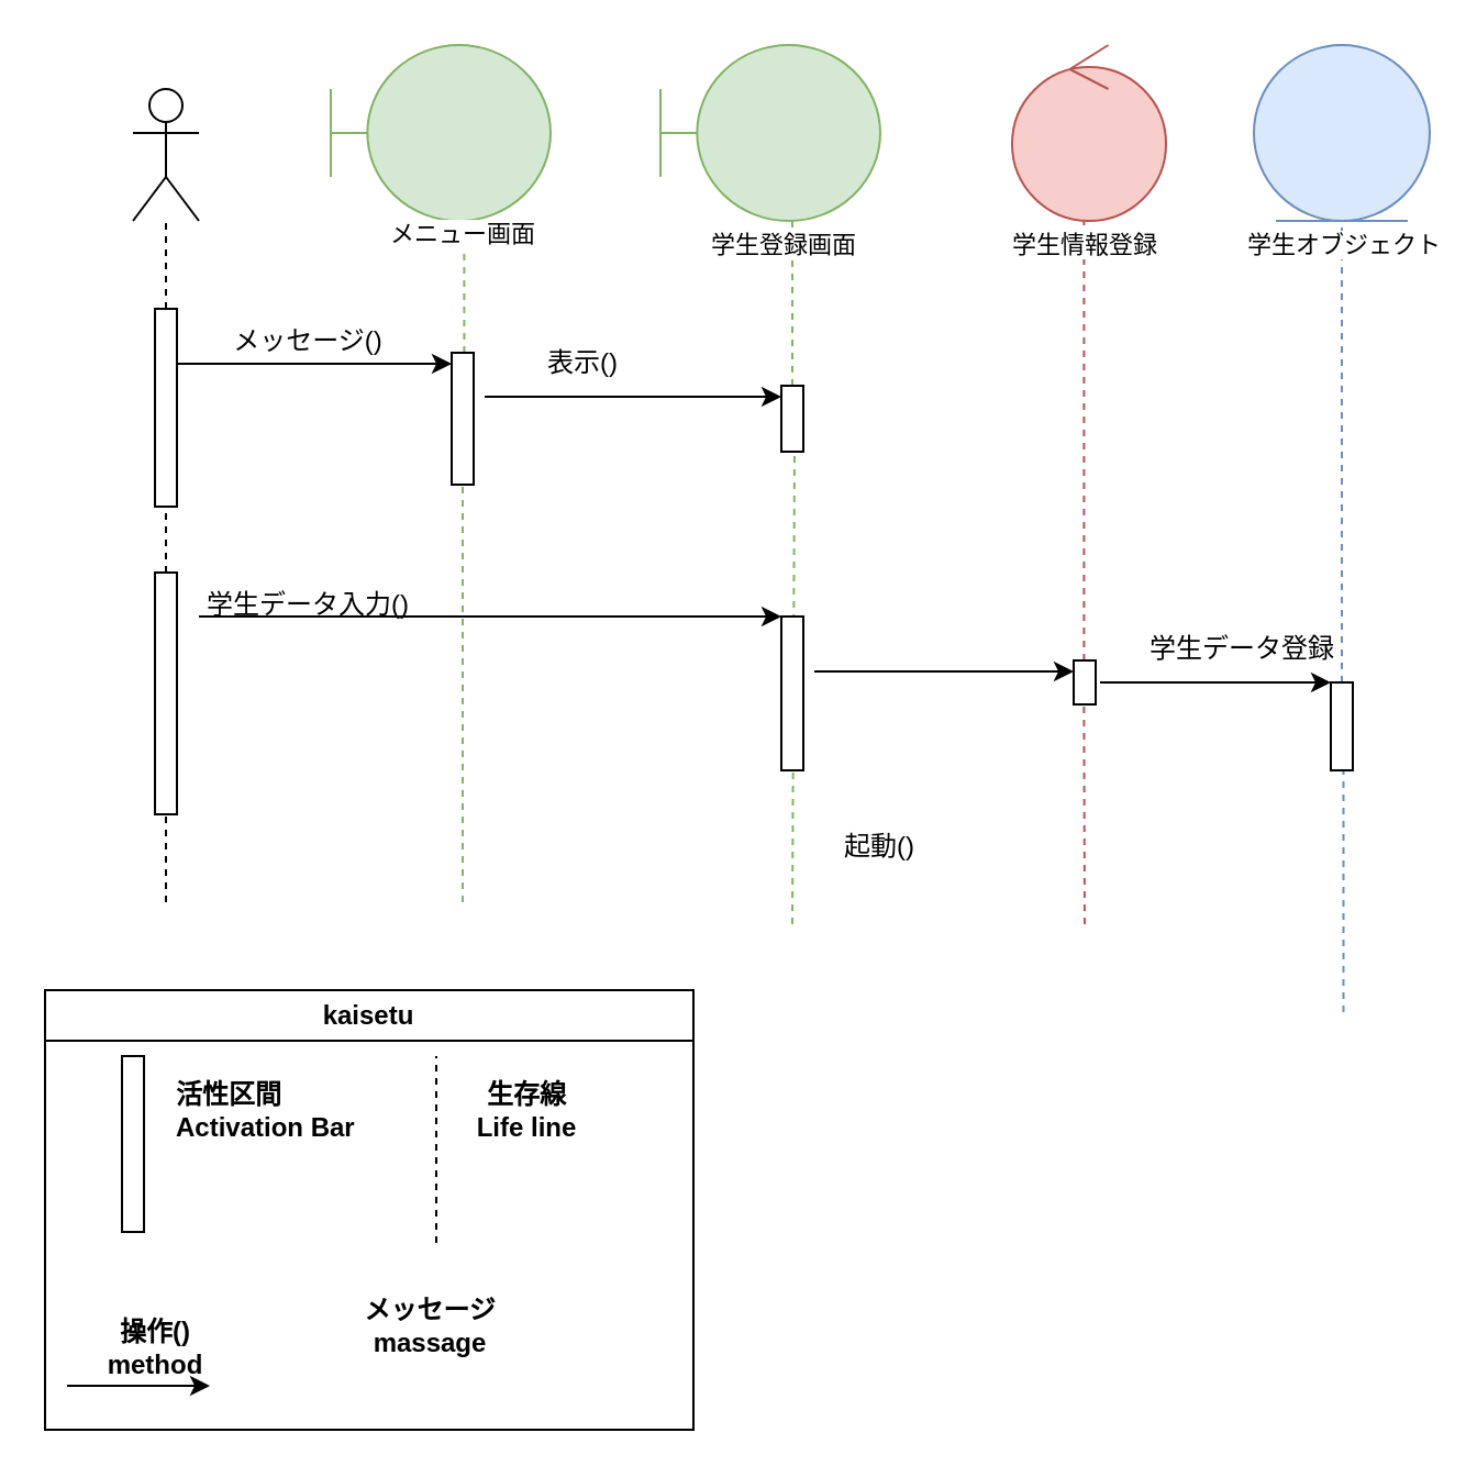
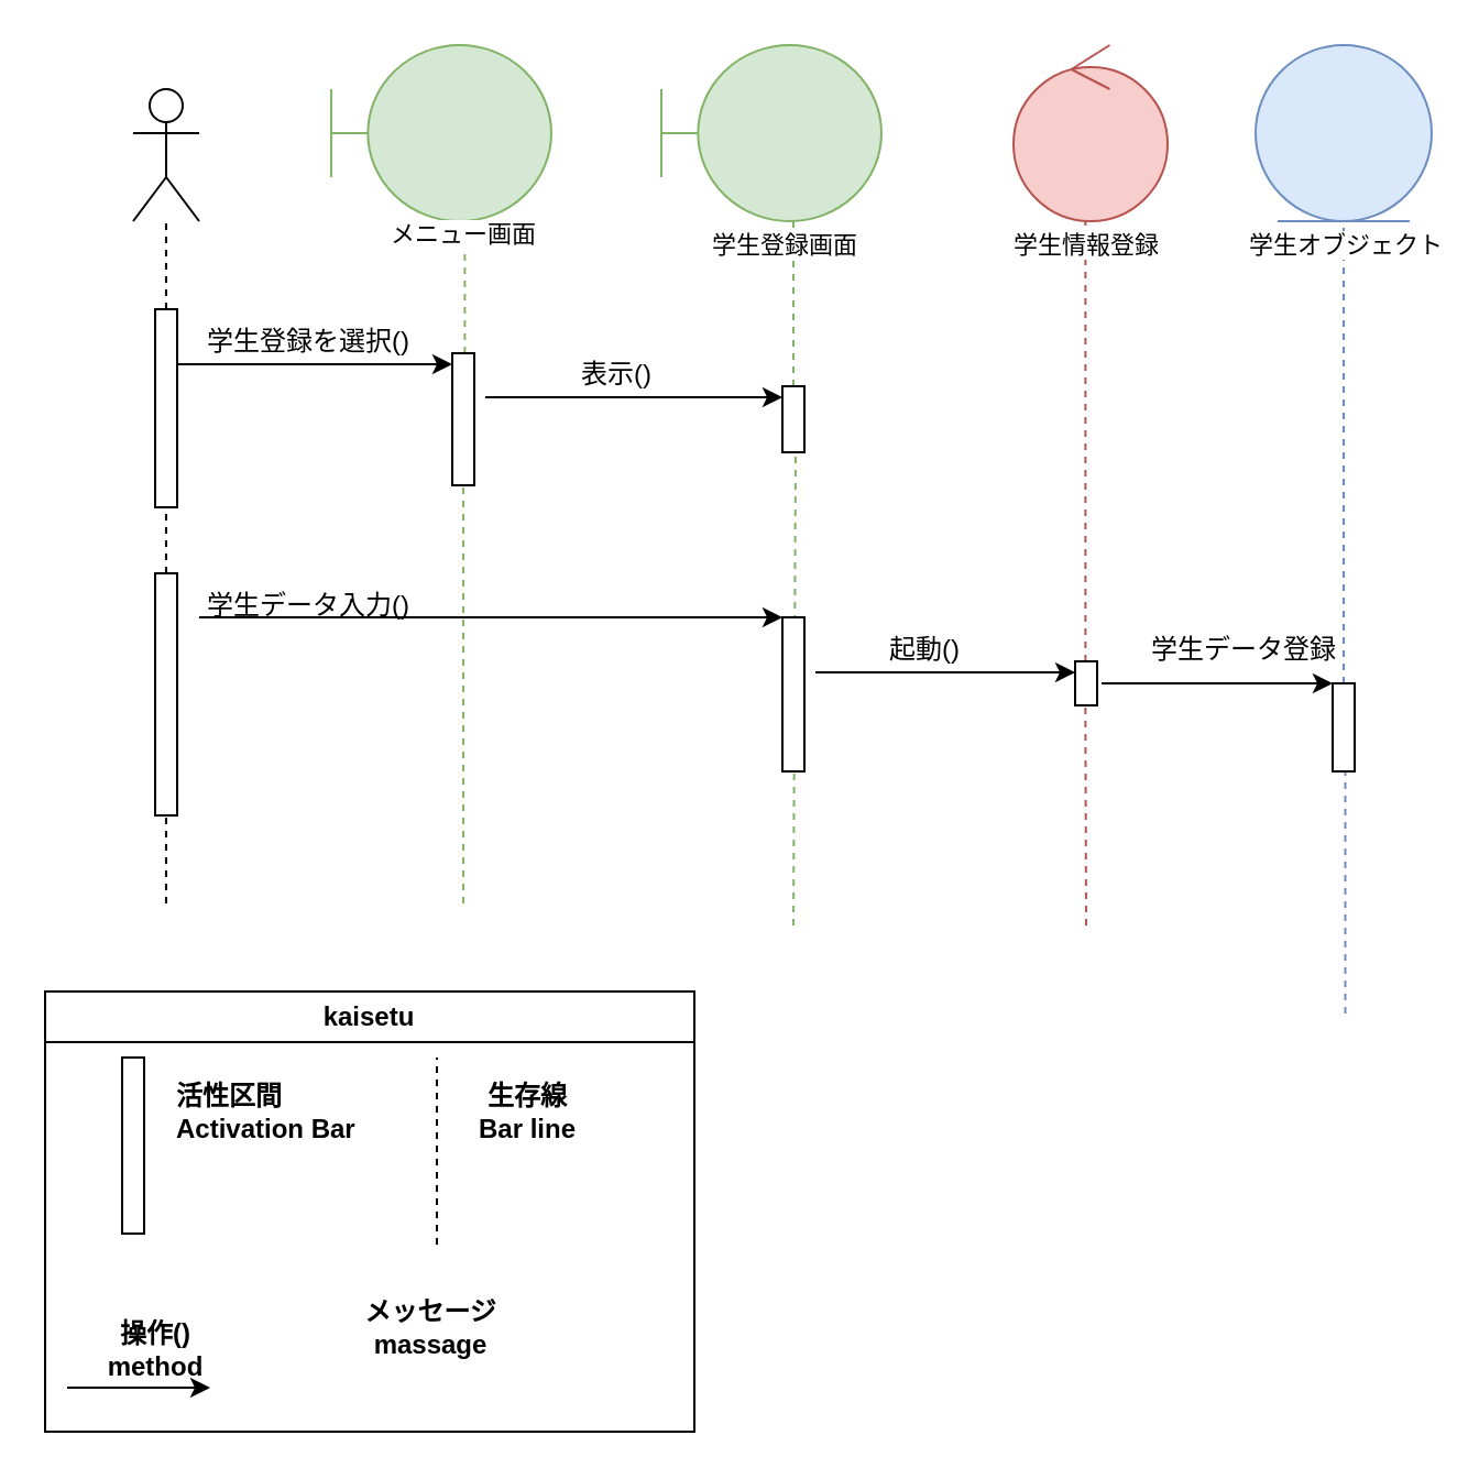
  <mxCell id="0" />
  <mxCell id="1" parent="0" />
  <mxCell id="2" value="" style="shape=umlActor;verticalLabelPosition=bottom;verticalAlign=top;html=1;outlineConnect=0;" vertex="1" parent="1"><mxGeometry x="60" y="40" width="30" height="60" as="geometry" /></mxCell>
  <mxCell id="3" value="" style="html=1;points=[[0,0,0,0,5],[0,1,0,0,-5],[1,0,0,0,5],[1,1,0,0,-5]];perimeter=orthogonalPerimeter;outlineConnect=0;targetShapes=umlLifeline;portConstraint=eastwest;newEdgeStyle={&quot;curved&quot;:0,&quot;rounded&quot;:0};" vertex="1" parent="1"><mxGeometry x="70" y="140" width="10" height="90" as="geometry" /></mxCell>
  <mxCell id="4" value="" style="endArrow=none;dashed=1;html=1;rounded=0;" edge="1" parent="1" source="3" target="2"><mxGeometry width="50" height="50" relative="1" as="geometry"><mxPoint x="150" y="140" as="sourcePoint" /><mxPoint x="200" y="90" as="targetPoint" /></mxGeometry></mxCell>
  <mxCell id="5" value="" style="endArrow=none;dashed=1;html=1;rounded=0;" edge="1" parent="1" source="34" target="3"><mxGeometry width="50" height="50" relative="1" as="geometry"><mxPoint x="75" y="350" as="sourcePoint" /><mxPoint x="74.5" y="230" as="targetPoint" /></mxGeometry></mxCell>
  <mxCell id="6" value="" style="shape=umlBoundary;whiteSpace=wrap;html=1;fillColor=#d5e8d4;strokeColor=#82b366;" vertex="1" parent="1"><mxGeometry x="150" y="20" width="100" height="80" as="geometry" /></mxCell>
  <mxCell id="7" value="" style="endArrow=none;dashed=1;html=1;rounded=0;entryX=0.607;entryY=0.996;entryDx=0;entryDy=0;entryPerimeter=0;fillColor=#d5e8d4;strokeColor=#82b366;" edge="1" parent="1" source="9" target="6"><mxGeometry width="50" height="50" relative="1" as="geometry"><mxPoint x="211" y="180" as="sourcePoint" /><mxPoint x="210" y="110" as="targetPoint" /></mxGeometry></mxCell>
  <mxCell id="8" value="メニュー画面" style="edgeLabel;html=1;align=center;verticalAlign=middle;resizable=0;points=[];" vertex="1" connectable="0" parent="7"><mxGeometry x="0.552" y="-2" relative="1" as="geometry"><mxPoint x="-3" y="-8" as="offset" /></mxGeometry></mxCell>
  <mxCell id="9" value="" style="html=1;points=[[0,0,0,0,5],[0,1,0,0,-5],[1,0,0,0,5],[1,1,0,0,-5]];perimeter=orthogonalPerimeter;outlineConnect=0;targetShapes=umlLifeline;portConstraint=eastwest;newEdgeStyle={&quot;curved&quot;:0,&quot;rounded&quot;:0};" vertex="1" parent="1"><mxGeometry x="205" y="160" width="10" height="60" as="geometry" /></mxCell>
  <mxCell id="10" value="" style="endArrow=classic;html=1;rounded=0;entryX=0;entryY=0;entryDx=0;entryDy=5;entryPerimeter=0;" edge="1" parent="1" source="3" target="9"><mxGeometry width="50" height="50" relative="1" as="geometry"><mxPoint x="150" y="140" as="sourcePoint" /><mxPoint x="200" y="90" as="targetPoint" /></mxGeometry></mxCell>
  <mxCell id="11" value="" style="endArrow=none;dashed=1;html=1;rounded=0;fillColor=#d5e8d4;strokeColor=#82b366;" edge="1" parent="1" target="9"><mxGeometry width="50" height="50" relative="1" as="geometry"><mxPoint x="210" y="380" as="sourcePoint" /><mxPoint x="209.5" y="270" as="targetPoint" /></mxGeometry></mxCell>
  <mxCell id="12" value="" style="shape=umlBoundary;whiteSpace=wrap;html=1;fillColor=#d5e8d4;strokeColor=#82b366;" vertex="1" parent="1"><mxGeometry x="300" y="20" width="100" height="80" as="geometry" /></mxCell>
  <mxCell id="13" value="" style="endArrow=none;dashed=1;html=1;rounded=0;entryX=0.6;entryY=0.996;entryDx=0;entryDy=0;entryPerimeter=0;fillColor=#d5e8d4;strokeColor=#82b366;" edge="1" parent="1" source="32" target="12"><mxGeometry width="50" height="50" relative="1" as="geometry"><mxPoint x="360" y="340" as="sourcePoint" /><mxPoint x="360" y="110" as="targetPoint" /></mxGeometry></mxCell>
  <mxCell id="14" value="学生登録画面" style="edgeLabel;html=1;align=center;verticalAlign=middle;resizable=0;points=[];" vertex="1" connectable="0" parent="13"><mxGeometry x="0.552" y="-2" relative="1" as="geometry"><mxPoint x="-7" y="-7" as="offset" /></mxGeometry></mxCell>
  <mxCell id="15" value="" style="ellipse;shape=umlControl;whiteSpace=wrap;html=1;fillColor=#f8cecc;strokeColor=#b85450;" vertex="1" parent="1"><mxGeometry x="460" y="20" width="70" height="80" as="geometry" /></mxCell>
  <mxCell id="16" value="" style="endArrow=none;dashed=1;html=1;rounded=0;entryX=0.467;entryY=0.996;entryDx=0;entryDy=0;entryPerimeter=0;fillColor=#f8cecc;strokeColor=#b85450;" edge="1" parent="1" source="39" target="15"><mxGeometry width="50" height="50" relative="1" as="geometry"><mxPoint x="493" y="340" as="sourcePoint" /><mxPoint x="494.5" y="120" as="targetPoint" /></mxGeometry></mxCell>
  <mxCell id="17" value="学生情報登録" style="edgeLabel;html=1;align=center;verticalAlign=middle;resizable=0;points=[];" vertex="1" connectable="0" parent="16"><mxGeometry x="0.552" y="-2" relative="1" as="geometry"><mxPoint x="-2" y="-35" as="offset" /></mxGeometry></mxCell>
  <mxCell id="18" value="" style="ellipse;shape=umlEntity;whiteSpace=wrap;html=1;align=center;fillColor=#dae8fc;strokeColor=#6c8ebf;" vertex="1" parent="1"><mxGeometry x="570" y="20" width="80" height="80" as="geometry" /></mxCell>
  <mxCell id="19" value="" style="endArrow=none;dashed=1;html=1;rounded=0;fillColor=#dae8fc;strokeColor=#6c8ebf;" edge="1" parent="1" source="41" target="18"><mxGeometry width="50" height="50" relative="1" as="geometry"><mxPoint x="610.75" y="460" as="sourcePoint" /><mxPoint x="609.25" y="140" as="targetPoint" /></mxGeometry></mxCell>
  <mxCell id="20" value="学生オブジェクト" style="edgeLabel;html=1;align=center;verticalAlign=middle;resizable=0;points=[];" vertex="1" connectable="0" parent="19"><mxGeometry x="0.552" y="-2" relative="1" as="geometry"><mxPoint x="-2" y="-37" as="offset" /></mxGeometry></mxCell>
  <mxCell id="21" value="" style="html=1;points=[[0,0,0,0,5],[0,1,0,0,-5],[1,0,0,0,5],[1,1,0,0,-5]];perimeter=orthogonalPerimeter;outlineConnect=0;targetShapes=umlLifeline;portConstraint=eastwest;newEdgeStyle={&quot;curved&quot;:0,&quot;rounded&quot;:0};" vertex="1" parent="1"><mxGeometry x="55" y="480" width="10" height="80" as="geometry" /></mxCell>
  <mxCell id="22" value="活性区間&lt;div&gt;Activation Bar&lt;/div&gt;" style="text;align=left;fontStyle=1;verticalAlign=middle;spacingLeft=3;spacingRight=3;strokeColor=none;rotatable=0;points=[[0,0.5],[1,0.5]];portConstraint=eastwest;html=1;" vertex="1" parent="1"><mxGeometry x="75" y="492" width="80" height="26" as="geometry" /></mxCell>
  <mxCell id="23" value="" style="endArrow=none;dashed=1;html=1;rounded=0;" edge="1" parent="1"><mxGeometry width="50" height="50" relative="1" as="geometry"><mxPoint x="198" y="565" as="sourcePoint" /><mxPoint x="198" y="480" as="targetPoint" /></mxGeometry></mxCell>
- <mxCell id="24" value="生存線&lt;div&gt;Life line&lt;/div&gt;" style="text;align=center;fontStyle=1;verticalAlign=middle;spacingLeft=3;spacingRight=3;strokeColor=none;rotatable=0;points=[[0,0.5],[1,0.5]];portConstraint=eastwest;html=1;" vertex="1" parent="1"><mxGeometry x="199" y="492" width="80" height="26" as="geometry" /></mxCell>
+ <mxCell id="24" value="生存線&lt;div&gt;Bar line&lt;/div&gt;" style="text;align=center;fontStyle=1;verticalAlign=middle;spacingLeft=3;spacingRight=3;strokeColor=none;rotatable=0;points=[[0,0.5],[1,0.5]];portConstraint=eastwest;html=1;" vertex="1" parent="1"><mxGeometry x="199" y="492" width="80" height="26" as="geometry" /></mxCell>
  <mxCell id="25" value="" style="endArrow=classic;html=1;rounded=0;" edge="1" parent="1"><mxGeometry width="50" height="50" relative="1" as="geometry"><mxPoint x="30" y="630" as="sourcePoint" /><mxPoint x="95" y="630" as="targetPoint" /></mxGeometry></mxCell>
  <mxCell id="26" value="操作()&lt;div&gt;method&lt;/div&gt;" style="text;align=center;fontStyle=1;verticalAlign=middle;spacingLeft=3;spacingRight=3;strokeColor=none;rotatable=0;points=[[0,0.5],[1,0.5]];portConstraint=eastwest;html=1;" vertex="1" parent="1"><mxGeometry x="30" y="600" width="80" height="26" as="geometry" /></mxCell>
  <mxCell id="27" value="メッセージ&lt;div&gt;massage&lt;/div&gt;" style="text;align=center;fontStyle=1;verticalAlign=middle;spacingLeft=3;spacingRight=3;strokeColor=none;rotatable=0;points=[[0,0.5],[1,0.5]];portConstraint=eastwest;html=1;" vertex="1" parent="1"><mxGeometry x="155" y="590" width="80" height="26" as="geometry" /></mxCell>
  <mxCell id="28" value="kaisetu" style="swimlane;whiteSpace=wrap;html=1;" vertex="1" parent="1"><mxGeometry x="20" y="450" width="295" height="200" as="geometry" /></mxCell>
- <mxCell id="29" value="メッセージ()" style="text;html=1;align=center;verticalAlign=middle;whiteSpace=wrap;rounded=0;" vertex="1" parent="1"><mxGeometry x="90" y="140" width="100" height="30" as="geometry" /></mxCell>
+ <mxCell id="29" value="学生登録を選択()" style="text;html=1;align=center;verticalAlign=middle;whiteSpace=wrap;rounded=0;" vertex="1" parent="1"><mxGeometry x="90" y="140" width="100" height="30" as="geometry" /></mxCell>
  <mxCell id="30" value="" style="endArrow=classic;html=1;rounded=0;" edge="1" parent="1" target="32"><mxGeometry width="50" height="50" relative="1" as="geometry"><mxPoint x="220" y="180" as="sourcePoint" /><mxPoint x="330" y="190" as="targetPoint" /></mxGeometry></mxCell>
  <mxCell id="31" value="" style="endArrow=none;dashed=1;html=1;rounded=0;entryX=0.6;entryY=0.996;entryDx=0;entryDy=0;entryPerimeter=0;fillColor=#d5e8d4;strokeColor=#82b366;" edge="1" parent="1" target="32"><mxGeometry width="50" height="50" relative="1" as="geometry"><mxPoint x="360" y="420" as="sourcePoint" /><mxPoint x="360" y="100" as="targetPoint" /></mxGeometry></mxCell>
  <mxCell id="32" value="" style="html=1;points=[[0,0,0,0,5],[0,1,0,0,-5],[1,0,0,0,5],[1,1,0,0,-5]];perimeter=orthogonalPerimeter;outlineConnect=0;targetShapes=umlLifeline;portConstraint=eastwest;newEdgeStyle={&quot;curved&quot;:0,&quot;rounded&quot;:0};" vertex="1" parent="1"><mxGeometry x="355" y="175" width="10" height="30" as="geometry" /></mxCell>
  <mxCell id="33" value="" style="endArrow=none;dashed=1;html=1;rounded=0;" edge="1" parent="1" target="34"><mxGeometry width="50" height="50" relative="1" as="geometry"><mxPoint x="75" y="410" as="sourcePoint" /><mxPoint x="75" y="230" as="targetPoint" /></mxGeometry></mxCell>
  <mxCell id="34" value="" style="html=1;points=[[0,0,0,0,5],[0,1,0,0,-5],[1,0,0,0,5],[1,1,0,0,-5]];perimeter=orthogonalPerimeter;outlineConnect=0;targetShapes=umlLifeline;portConstraint=eastwest;newEdgeStyle={&quot;curved&quot;:0,&quot;rounded&quot;:0};" vertex="1" parent="1"><mxGeometry x="70" y="260" width="10" height="110" as="geometry" /></mxCell>
  <mxCell id="35" value="" style="endArrow=none;dashed=1;html=1;rounded=0;fillColor=#d5e8d4;strokeColor=#82b366;" edge="1" parent="1"><mxGeometry width="50" height="50" relative="1" as="geometry"><mxPoint x="210" y="410" as="sourcePoint" /><mxPoint x="210" y="360" as="targetPoint" /><Array as="points"><mxPoint x="210" y="390" /></Array></mxGeometry></mxCell>
  <mxCell id="36" value="" style="html=1;points=[[0,0,0,0,5],[0,1,0,0,-5],[1,0,0,0,5],[1,1,0,0,-5]];perimeter=orthogonalPerimeter;outlineConnect=0;targetShapes=umlLifeline;portConstraint=eastwest;newEdgeStyle={&quot;curved&quot;:0,&quot;rounded&quot;:0};" vertex="1" parent="1"><mxGeometry x="355" y="280" width="10" height="70" as="geometry" /></mxCell>
  <mxCell id="37" value="" style="endArrow=classic;html=1;rounded=0;" edge="1" parent="1" target="36"><mxGeometry width="50" height="50" relative="1" as="geometry"><mxPoint x="90" y="280" as="sourcePoint" /><mxPoint x="225" y="279" as="targetPoint" /></mxGeometry></mxCell>
  <mxCell id="38" value="" style="endArrow=none;dashed=1;html=1;rounded=0;entryX=0.467;entryY=0.996;entryDx=0;entryDy=0;entryPerimeter=0;fillColor=#f8cecc;strokeColor=#b85450;" edge="1" parent="1" target="39"><mxGeometry width="50" height="50" relative="1" as="geometry"><mxPoint x="493" y="420" as="sourcePoint" /><mxPoint x="493" y="100" as="targetPoint" /></mxGeometry></mxCell>
  <mxCell id="39" value="" style="html=1;points=[[0,0,0,0,5],[0,1,0,0,-5],[1,0,0,0,5],[1,1,0,0,-5]];perimeter=orthogonalPerimeter;outlineConnect=0;targetShapes=umlLifeline;portConstraint=eastwest;newEdgeStyle={&quot;curved&quot;:0,&quot;rounded&quot;:0};" vertex="1" parent="1"><mxGeometry x="488" y="300" width="10" height="20" as="geometry" /></mxCell>
  <mxCell id="40" value="" style="endArrow=none;dashed=1;html=1;rounded=0;fillColor=#dae8fc;strokeColor=#6c8ebf;" edge="1" parent="1" target="41"><mxGeometry width="50" height="50" relative="1" as="geometry"><mxPoint x="610.75" y="460" as="sourcePoint" /><mxPoint x="610" y="100" as="targetPoint" /></mxGeometry></mxCell>
  <mxCell id="41" value="" style="html=1;points=[[0,0,0,0,5],[0,1,0,0,-5],[1,0,0,0,5],[1,1,0,0,-5]];perimeter=orthogonalPerimeter;outlineConnect=0;targetShapes=umlLifeline;portConstraint=eastwest;newEdgeStyle={&quot;curved&quot;:0,&quot;rounded&quot;:0};" vertex="1" parent="1"><mxGeometry x="605" y="310" width="10" height="40" as="geometry" /></mxCell>
  <mxCell id="42" value="" style="endArrow=classic;html=1;rounded=0;entryX=0;entryY=0;entryDx=0;entryDy=5;entryPerimeter=0;" edge="1" parent="1" target="39"><mxGeometry width="50" height="50" relative="1" as="geometry"><mxPoint x="370" y="305" as="sourcePoint" /><mxPoint x="500" y="290" as="targetPoint" /></mxGeometry></mxCell>
  <mxCell id="43" value="" style="endArrow=classic;html=1;rounded=0;" edge="1" parent="1" target="41"><mxGeometry width="50" height="50" relative="1" as="geometry"><mxPoint x="500" y="310" as="sourcePoint" /><mxPoint x="375" y="200" as="targetPoint" /></mxGeometry></mxCell>
  <mxCell id="44" value="学生データ登録" style="text;html=1;align=center;verticalAlign=middle;whiteSpace=wrap;rounded=0;" vertex="1" parent="1"><mxGeometry x="520" y="280" width="90" height="30" as="geometry" /></mxCell>
  <mxCell id="45" value="学生データ入力()" style="text;html=1;align=center;verticalAlign=middle;whiteSpace=wrap;rounded=0;" vertex="1" parent="1"><mxGeometry x="75" y="260" width="130" height="30" as="geometry" /></mxCell>
- <mxCell id="46" value="表示()" style="text;html=1;align=center;verticalAlign=middle;whiteSpace=wrap;rounded=0;" vertex="1" parent="1"><mxGeometry x="235" y="150" width="60" height="30" as="geometry" /></mxCell>
- <mxCell id="47" value="起動()" style="text;html=1;align=center;verticalAlign=middle;whiteSpace=wrap;rounded=0;" vertex="1" parent="1"><mxGeometry x="370" y="370" width="60" height="30" as="geometry" /></mxCell>
+ <mxCell id="46" value="表示()" style="text;html=1;align=center;verticalAlign=middle;whiteSpace=wrap;rounded=0;" vertex="1" parent="1"><mxGeometry x="250" y="155" width="60" height="30" as="geometry" /></mxCell>
+ <mxCell id="47" value="起動()" style="text;html=1;align=center;verticalAlign=middle;whiteSpace=wrap;rounded=0;" vertex="1" parent="1"><mxGeometry x="390" y="280" width="60" height="30" as="geometry" /></mxCell>
